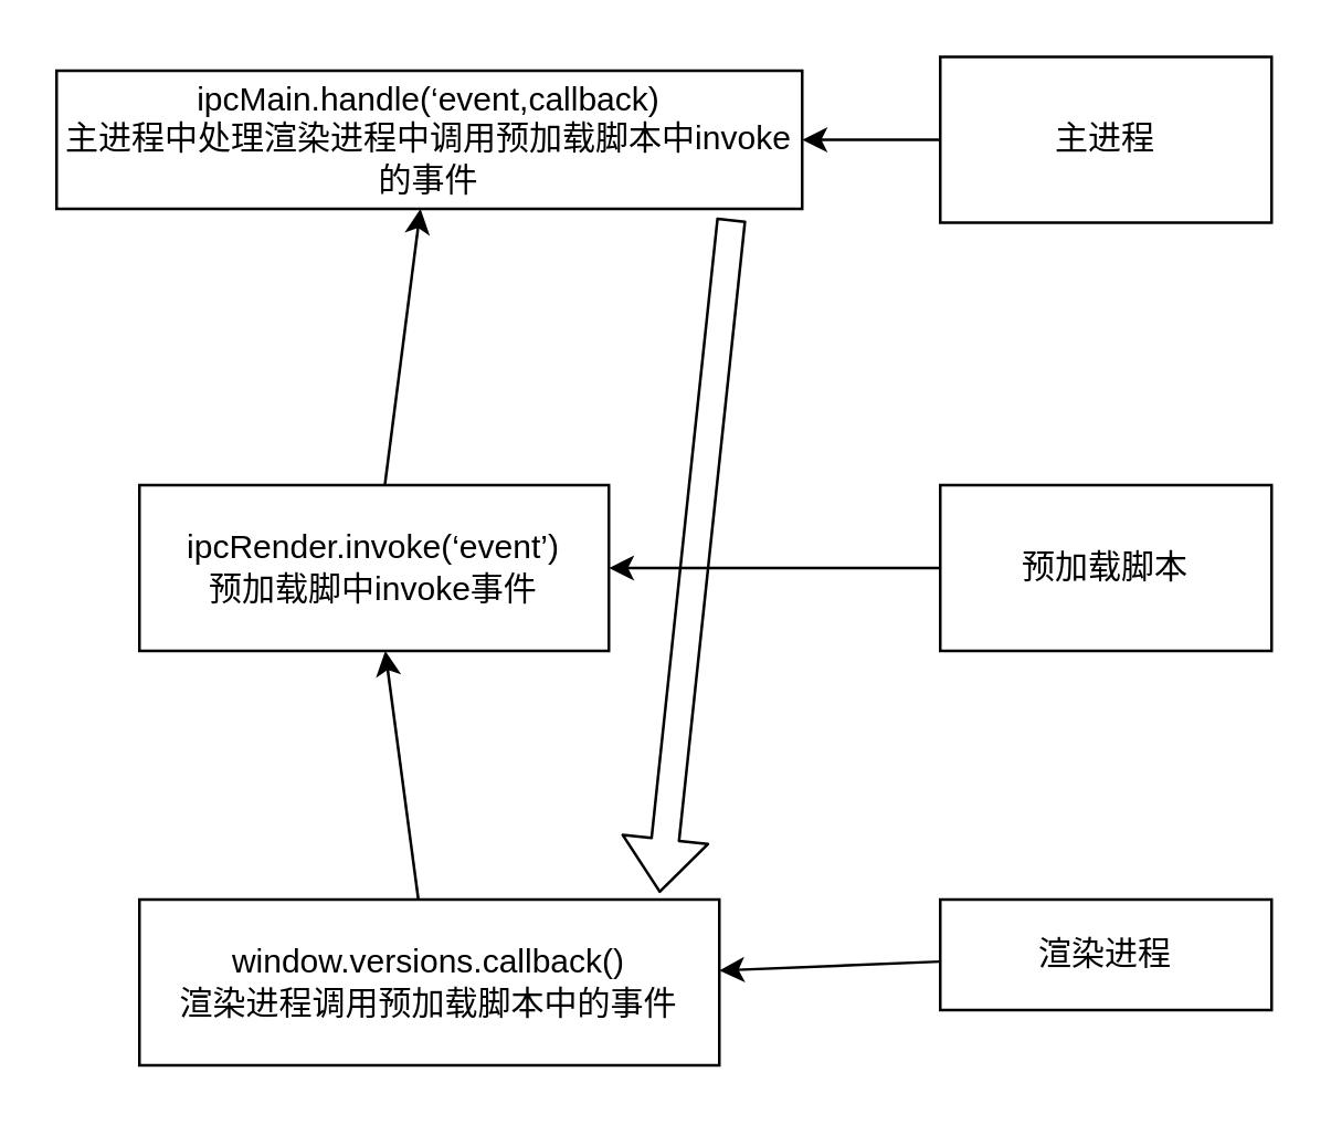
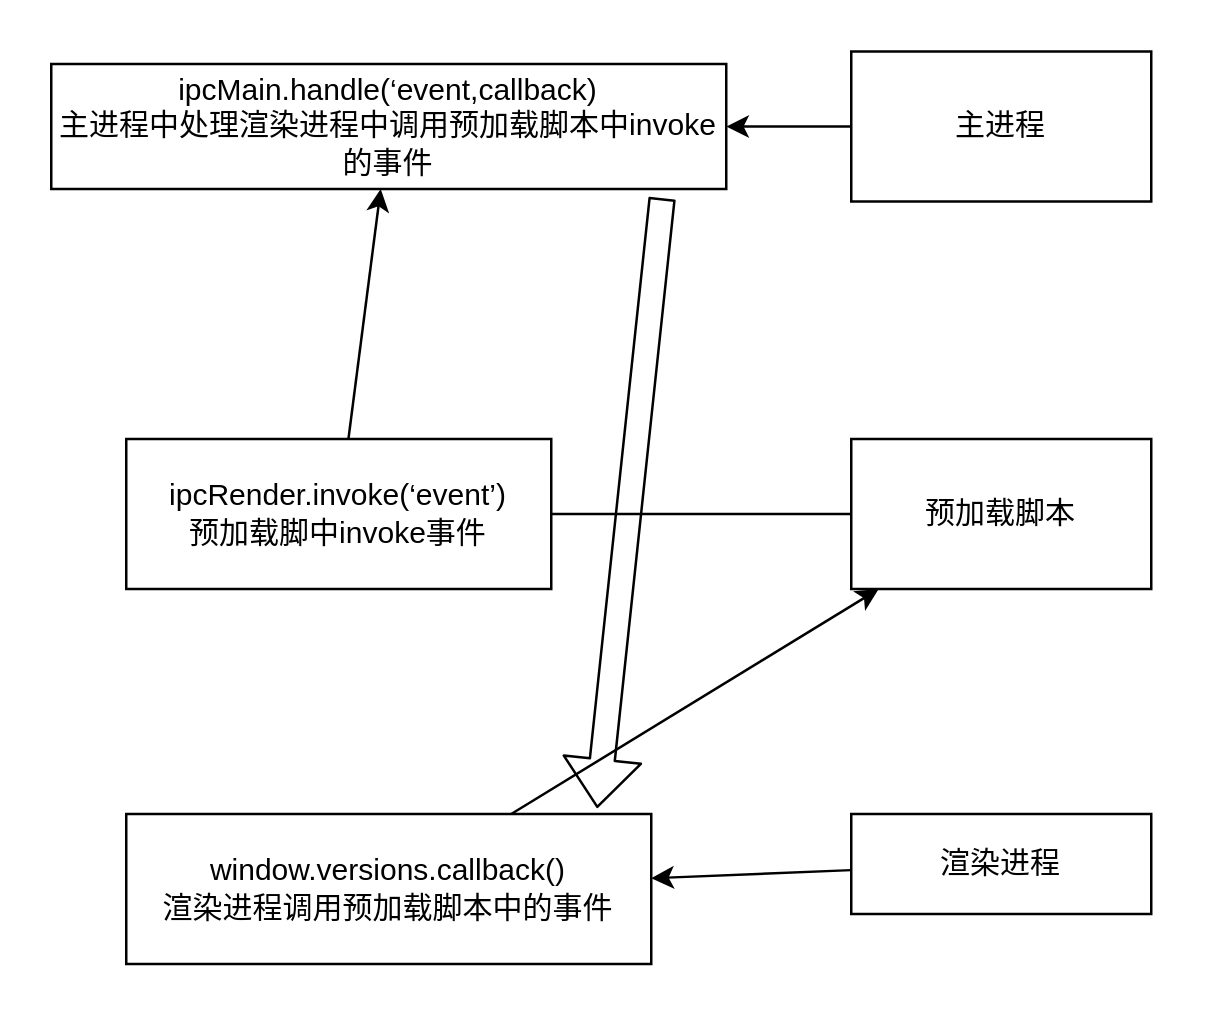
  <mxCell id="0" />
  <mxCell id="1" parent="0" />
- <mxCell id="2" value="" style="edgeStyle=none;html=1;" edge="1" parent="1" source="3" target="9"><mxGeometry relative="1" as="geometry" /></mxCell>
+ <mxCell id="2" value="" style="edgeStyle=none;html=1;endArrow=none;" edge="1" parent="1" source="3" target="9"><mxGeometry relative="1" as="geometry" /></mxCell>
  <mxCell id="3" value="预加载脚本" style="rounded=0;whiteSpace=wrap;html=1;" vertex="1" parent="1"><mxGeometry x="340" y="175" width="120" height="60" as="geometry" /></mxCell>
  <mxCell id="4" value="" style="edgeStyle=none;html=1;" edge="1" parent="1" source="5" target="11"><mxGeometry relative="1" as="geometry" /></mxCell>
  <mxCell id="5" value="主进程" style="rounded=0;whiteSpace=wrap;html=1;" vertex="1" parent="1"><mxGeometry x="340" y="20" width="120" height="60" as="geometry" /></mxCell>
  <mxCell id="6" value="" style="edgeStyle=none;html=1;" edge="1" parent="1" source="7" target="13"><mxGeometry relative="1" as="geometry" /></mxCell>
  <mxCell id="7" value="渲染进程" style="rounded=0;whiteSpace=wrap;html=1;" vertex="1" parent="1"><mxGeometry x="340" y="325" width="120" height="40" as="geometry" /></mxCell>
  <mxCell id="8" value="" style="edgeStyle=none;html=1;" edge="1" parent="1" source="9" target="11"><mxGeometry relative="1" as="geometry"><mxPoint x="200" y="85" as="targetPoint" /></mxGeometry></mxCell>
  <mxCell id="9" value="ipcRender.invoke(‘event’)&lt;br&gt;预加载脚中invoke事件" style="rounded=0;whiteSpace=wrap;html=1;" vertex="1" parent="1"><mxGeometry x="50" y="175" width="170" height="60" as="geometry" /></mxCell>
  <mxCell id="10" value="" style="edgeStyle=none;html=1;fontSize=22;exitX=0.905;exitY=1.073;exitDx=0;exitDy=0;exitPerimeter=0;shape=flexArrow;entryX=0.897;entryY=-0.039;entryDx=0;entryDy=0;entryPerimeter=0;" edge="1" parent="1" source="11" target="13"><mxGeometry relative="1" as="geometry"><mxPoint x="250" y="315" as="targetPoint" /></mxGeometry></mxCell>
  <mxCell id="11" value="ipcMain.handle(‘event,callback)&lt;br&gt;主进程中处理渲染进程中调用预加载脚本中invoke的事件" style="rounded=0;whiteSpace=wrap;html=1;" vertex="1" parent="1"><mxGeometry x="20" y="25" width="270" height="50" as="geometry" /></mxCell>
- <mxCell id="12" value="" style="edgeStyle=none;html=1;" edge="1" parent="1" source="13" target="9"><mxGeometry relative="1" as="geometry" /></mxCell>
+ <mxCell id="12" value="" style="edgeStyle=none;html=1;" edge="1" parent="1" source="13" target="3"><mxGeometry relative="1" as="geometry" /></mxCell>
  <mxCell id="13" value="window.versions.callback()&lt;br&gt;渲染进程调用预加载脚本中的事件" style="rounded=0;whiteSpace=wrap;html=1;" vertex="1" parent="1"><mxGeometry x="50" y="325" width="210" height="60" as="geometry" /></mxCell>
